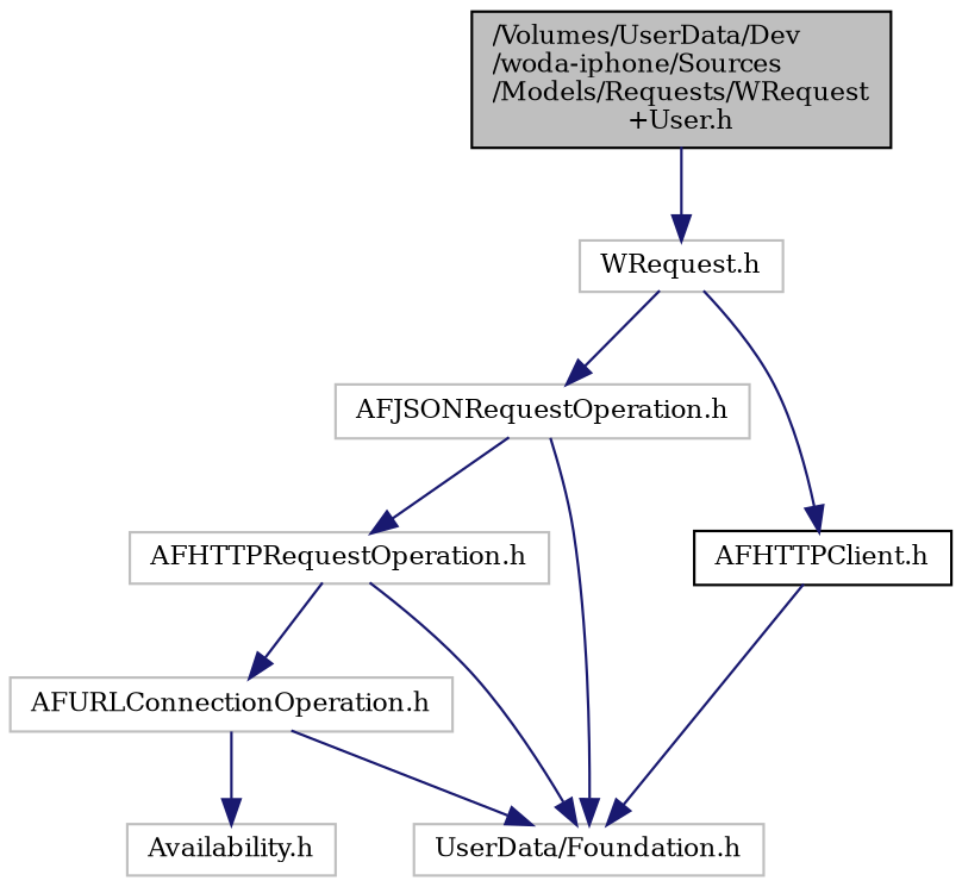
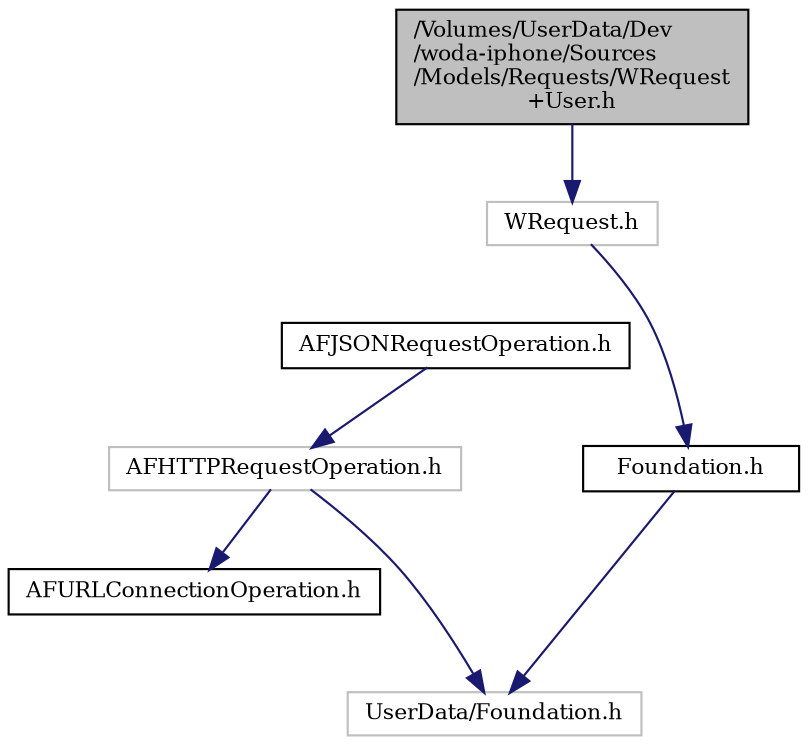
  digraph {
    fontname="DejaVu Serif"
    node [color=black fillcolor=white fontname="DejaVu Serif" fontsize=10 shape=record style=filled]
    edge [color=midnightblue fontname="DejaVu Serif" fontsize=10 labelfontname=Helvetica labelfontsize=10 style=solid]
    n1 [fillcolor=grey75 fontcolor=black height=0.2 label="/Volumes/UserData/Dev\l/woda-iphone/Sources\l/Models/Requests/WRequest\l+User.h" width=0.4]
    n2 [color=grey75 height=0.2 label="WRequest.h" width=0.4]
-   n3 [color=grey75 height=0.2 label="AFJSONRequestOperation.h" width=0.4]
-   n4 [height=0.2 label="AFHTTPClient.h" width=0.4]
+   n3 [height=0.2 label="AFJSONRequestOperation.h" width=0.4]
+   n4 [height=0.2 label="Foundation.h" width=0.4]
    n5 [color=grey75 height=0.2 label="UserData/Foundation.h" width=0.4]
    n6 [color=grey75 height=0.2 label="AFHTTPRequestOperation.h" width=0.4]
-   n7 [color=grey75 height=0.2 label="AFURLConnectionOperation.h" width=0.4]
-   n8 [color=grey75 height=0.2 label="Availability.h" width=0.4]
+   n7 [height=0.2 label="AFURLConnectionOperation.h" width=0.4]
    n1 -> n2
-   n2 -> n3
    n2 -> n4
-   n3 -> n5
    n3 -> n6
    n4 -> n5
    n6 -> n5
    n6 -> n7
-   n7 -> n5
-   n7 -> n8
  }
